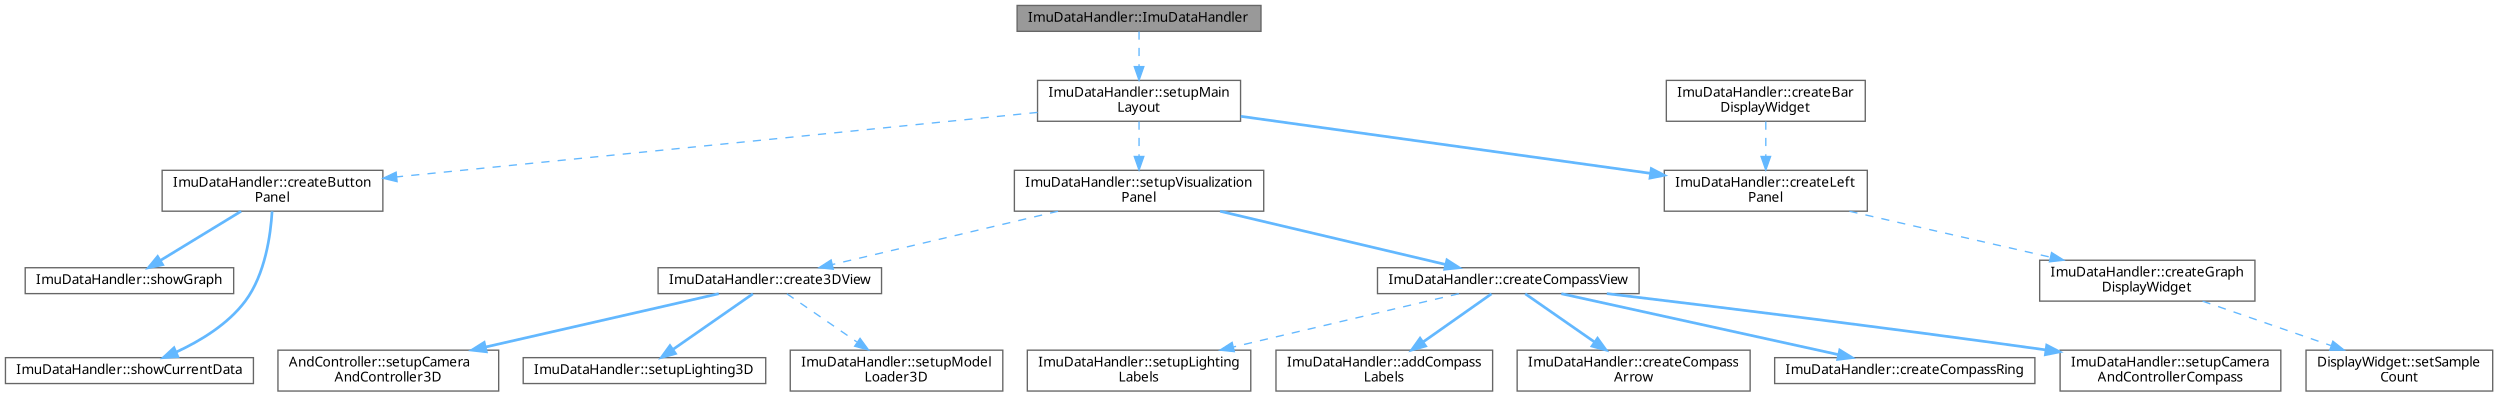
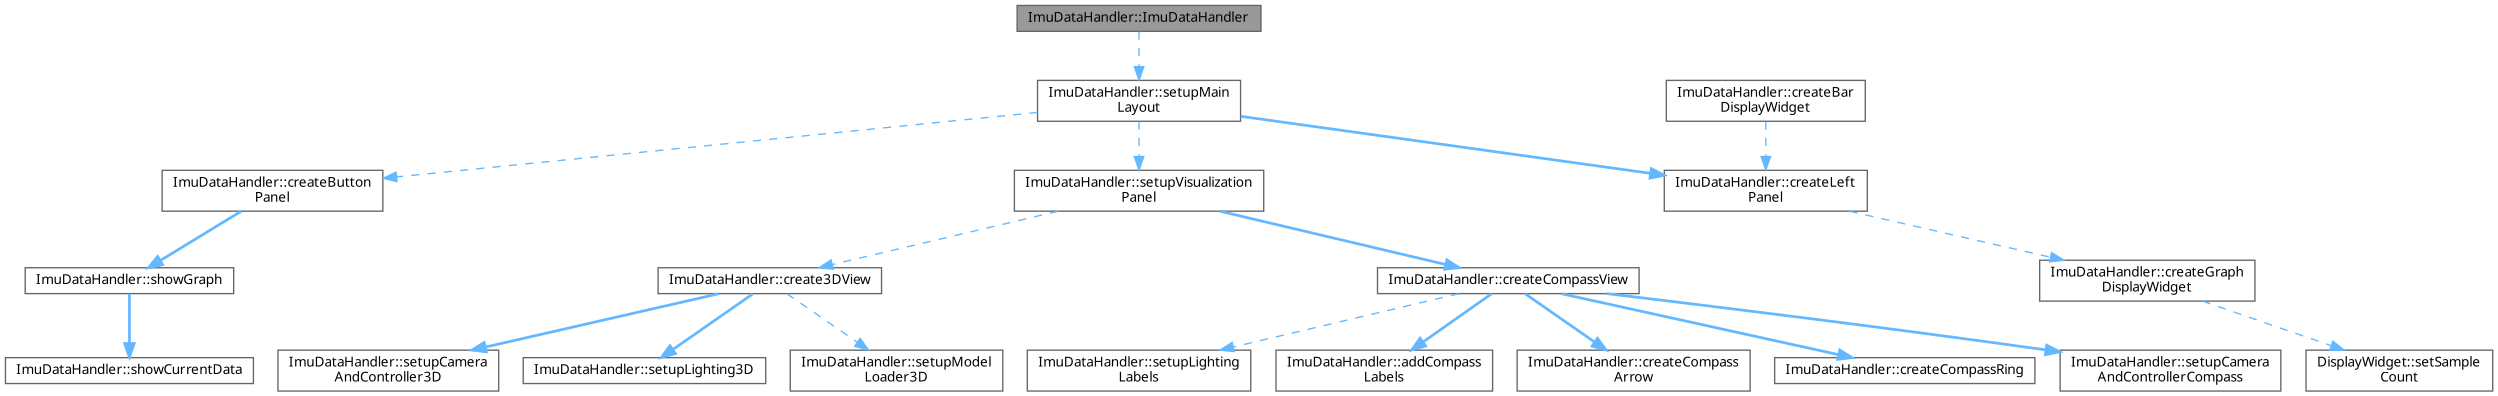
  digraph {
    fontname="Noto Sans"
    rankdir=TB
    node [color=grey40 fillcolor=white fontname="Noto Sans" fontsize=10 shape=box style=filled]
    edge [color=steelblue1 fontname="Noto Sans" fontsize=10 labelfontname=Helvetica labelfontsize=10 style=bold]
    n1 [color=gray40 fillcolor=grey60 fontcolor=black height=0.2 label="ImuDataHandler::ImuDataHandler" width=0.4]
    n2 [height=0.2 label="ImuDataHandler::setupMain\lLayout" width=0.4]
    n3 [height=0.2 label="ImuDataHandler::createButton\lPanel" width=0.4]
    n4 [height=0.2 label="ImuDataHandler::createLeft\lPanel" width=0.4]
    n5 [height=0.2 label="ImuDataHandler::setupVisualization\lPanel" width=0.4]
    n6 [height=0.2 label="ImuDataHandler::showCurrentData" width=0.4]
    n7 [height=0.2 label="ImuDataHandler::showGraph" width=0.4]
    n8 [height=0.2 label="ImuDataHandler::createGraph\lDisplayWidget" width=0.4]
    n9 [height=0.2 label="ImuDataHandler::create3DView" width=0.4]
    n10 [height=0.2 label="ImuDataHandler::createCompassView" width=0.4]
    n11 [height=0.2 label="ImuDataHandler::createBar\lDisplayWidget" width=0.4]
    n12 [height=0.2 label="DisplayWidget::setSample\lCount" width=0.4]
-   n13 [height=0.2 label="AndController::setupCamera\lAndController3D" width=0.4]
+   n13 [height=0.2 label="ImuDataHandler::setupCamera\lAndController3D" width=0.4]
    n14 [height=0.2 label="ImuDataHandler::setupLighting3D" width=0.4]
    n15 [height=0.2 label="ImuDataHandler::setupModel\lLoader3D" width=0.4]
    n16 [height=0.2 label="ImuDataHandler::addCompass\lLabels" width=0.4]
    n17 [height=0.2 label="ImuDataHandler::createCompass\lArrow" width=0.4]
    n18 [height=0.2 label="ImuDataHandler::createCompassRing" width=0.4]
    n19 [height=0.2 label="ImuDataHandler::setupCamera\lAndControllerCompass" width=0.4]
    n20 [height=0.2 label="ImuDataHandler::setupLighting\lLabels" width=0.4]
    n1 -> n2 [style=dashed]
    n2 -> n3 [style=dashed]
    n2 -> n4
    n2 -> n5 [style=dashed]
-   n3 -> n6
+   n7 -> n6
    n3 -> n7
    n4 -> n8 [style=dashed]
    n5 -> n9 [style=dashed]
    n5 -> n10
    n8 -> n12 [style=dashed]
    n9 -> n13
    n9 -> n14
    n9 -> n15 [style=dashed]
    n10 -> n16
    n10 -> n17
    n10 -> n18
    n10 -> n19
    n10 -> n20 [style=dashed]
    n11 -> n4 [style=dashed]
  }
